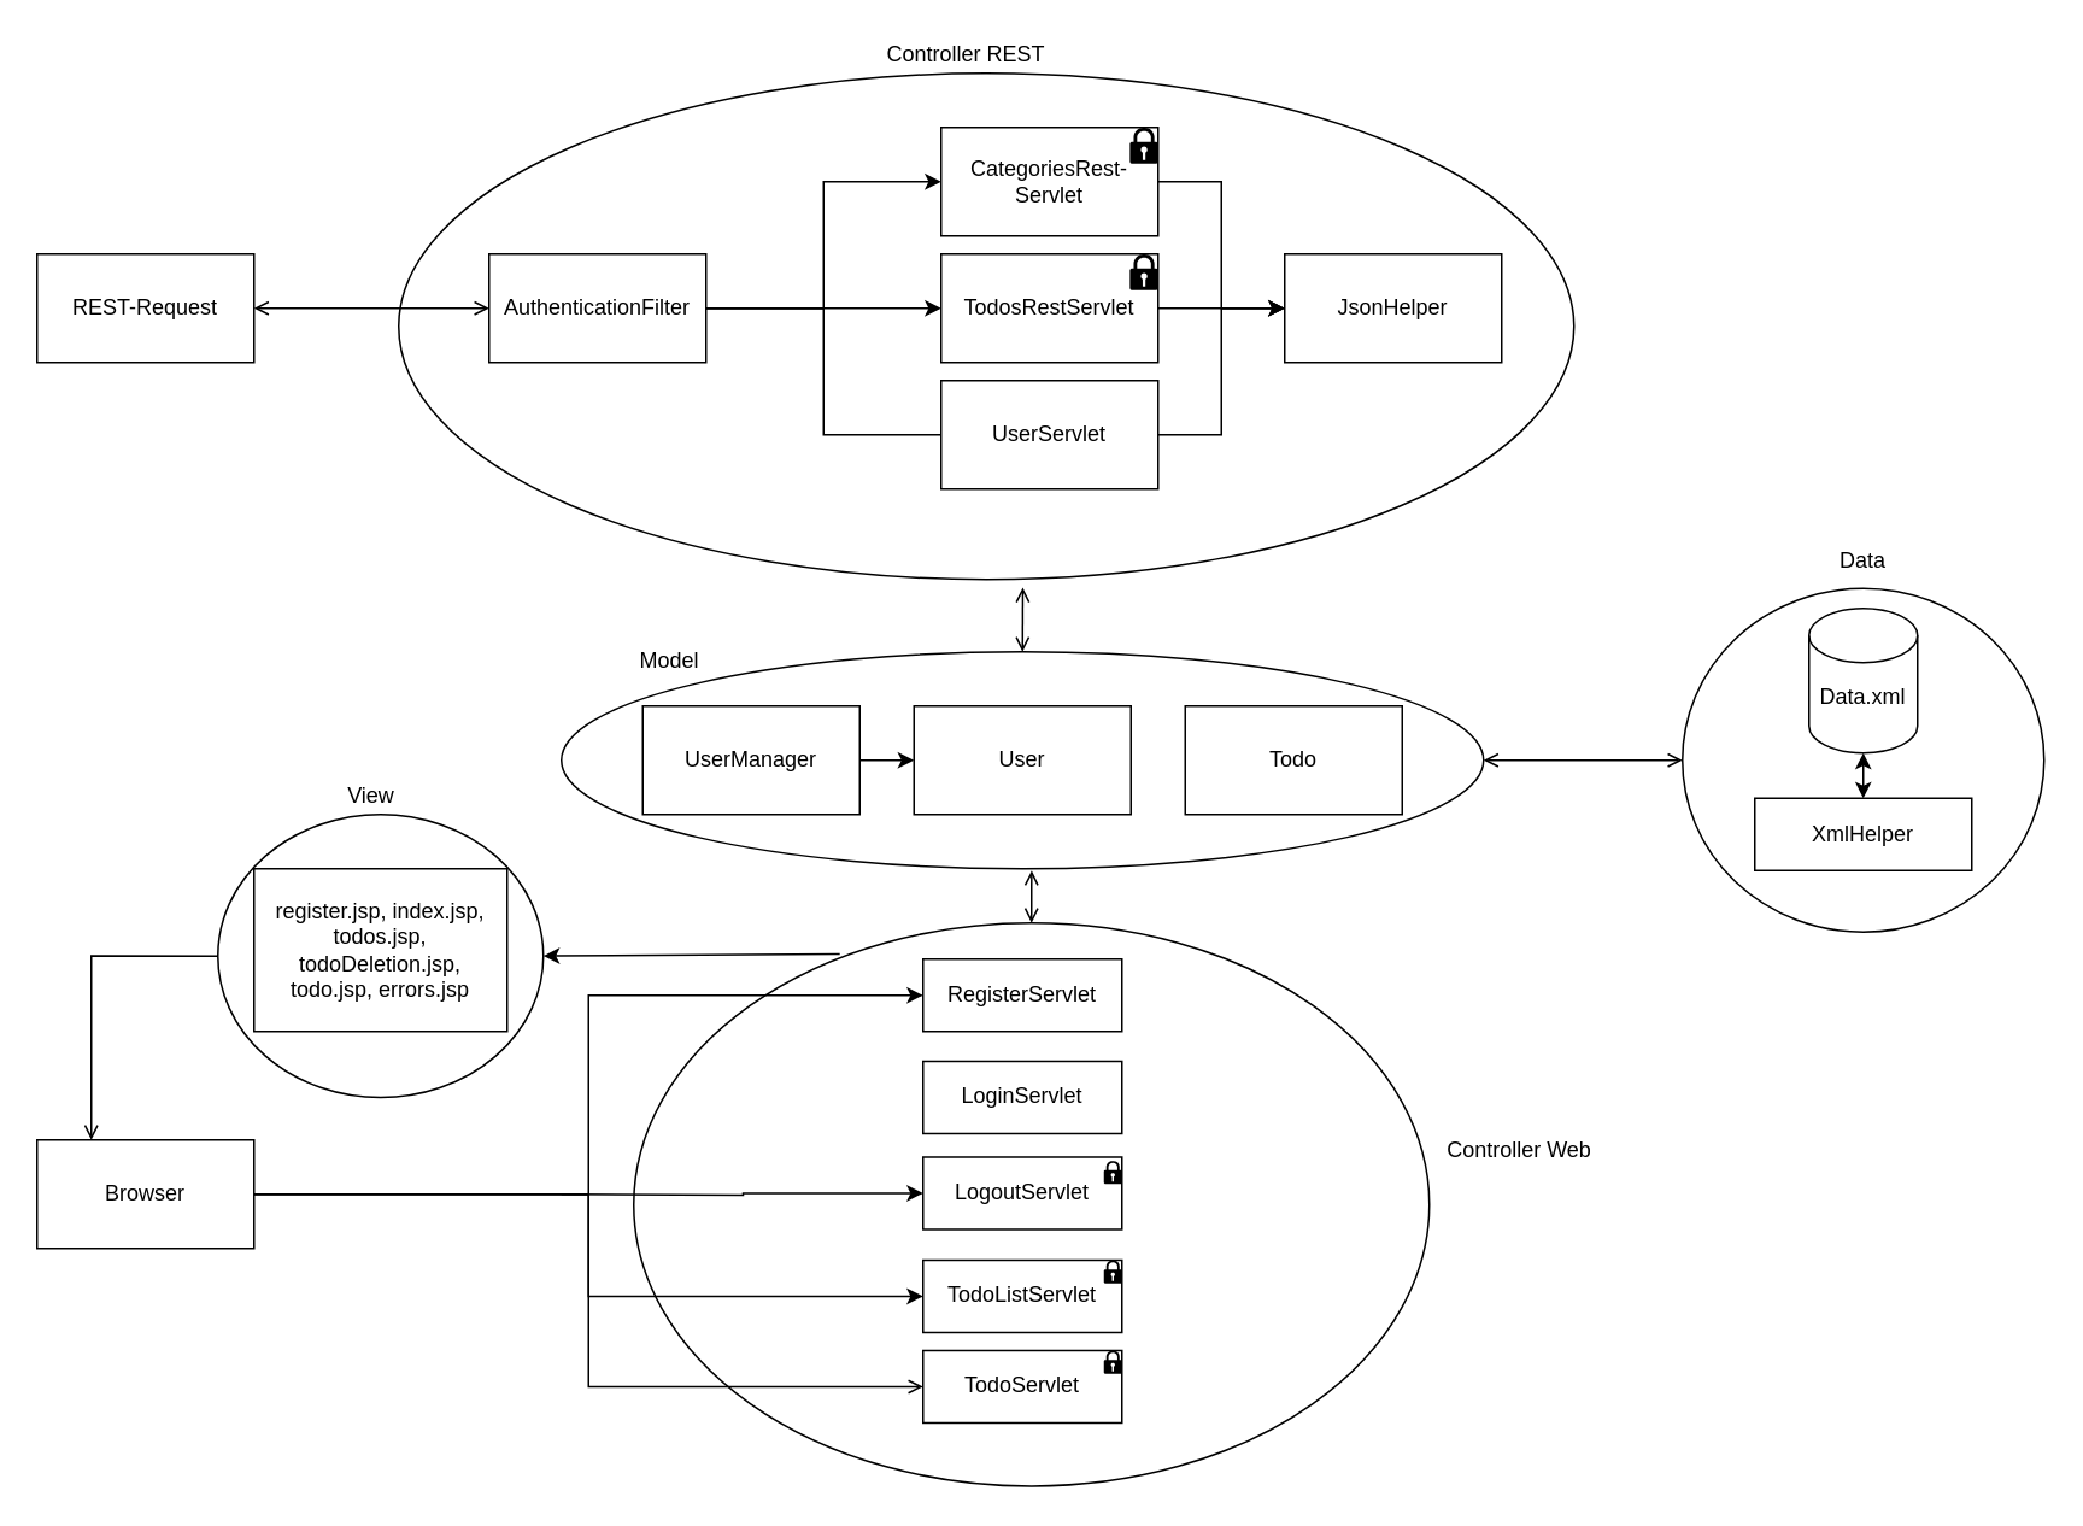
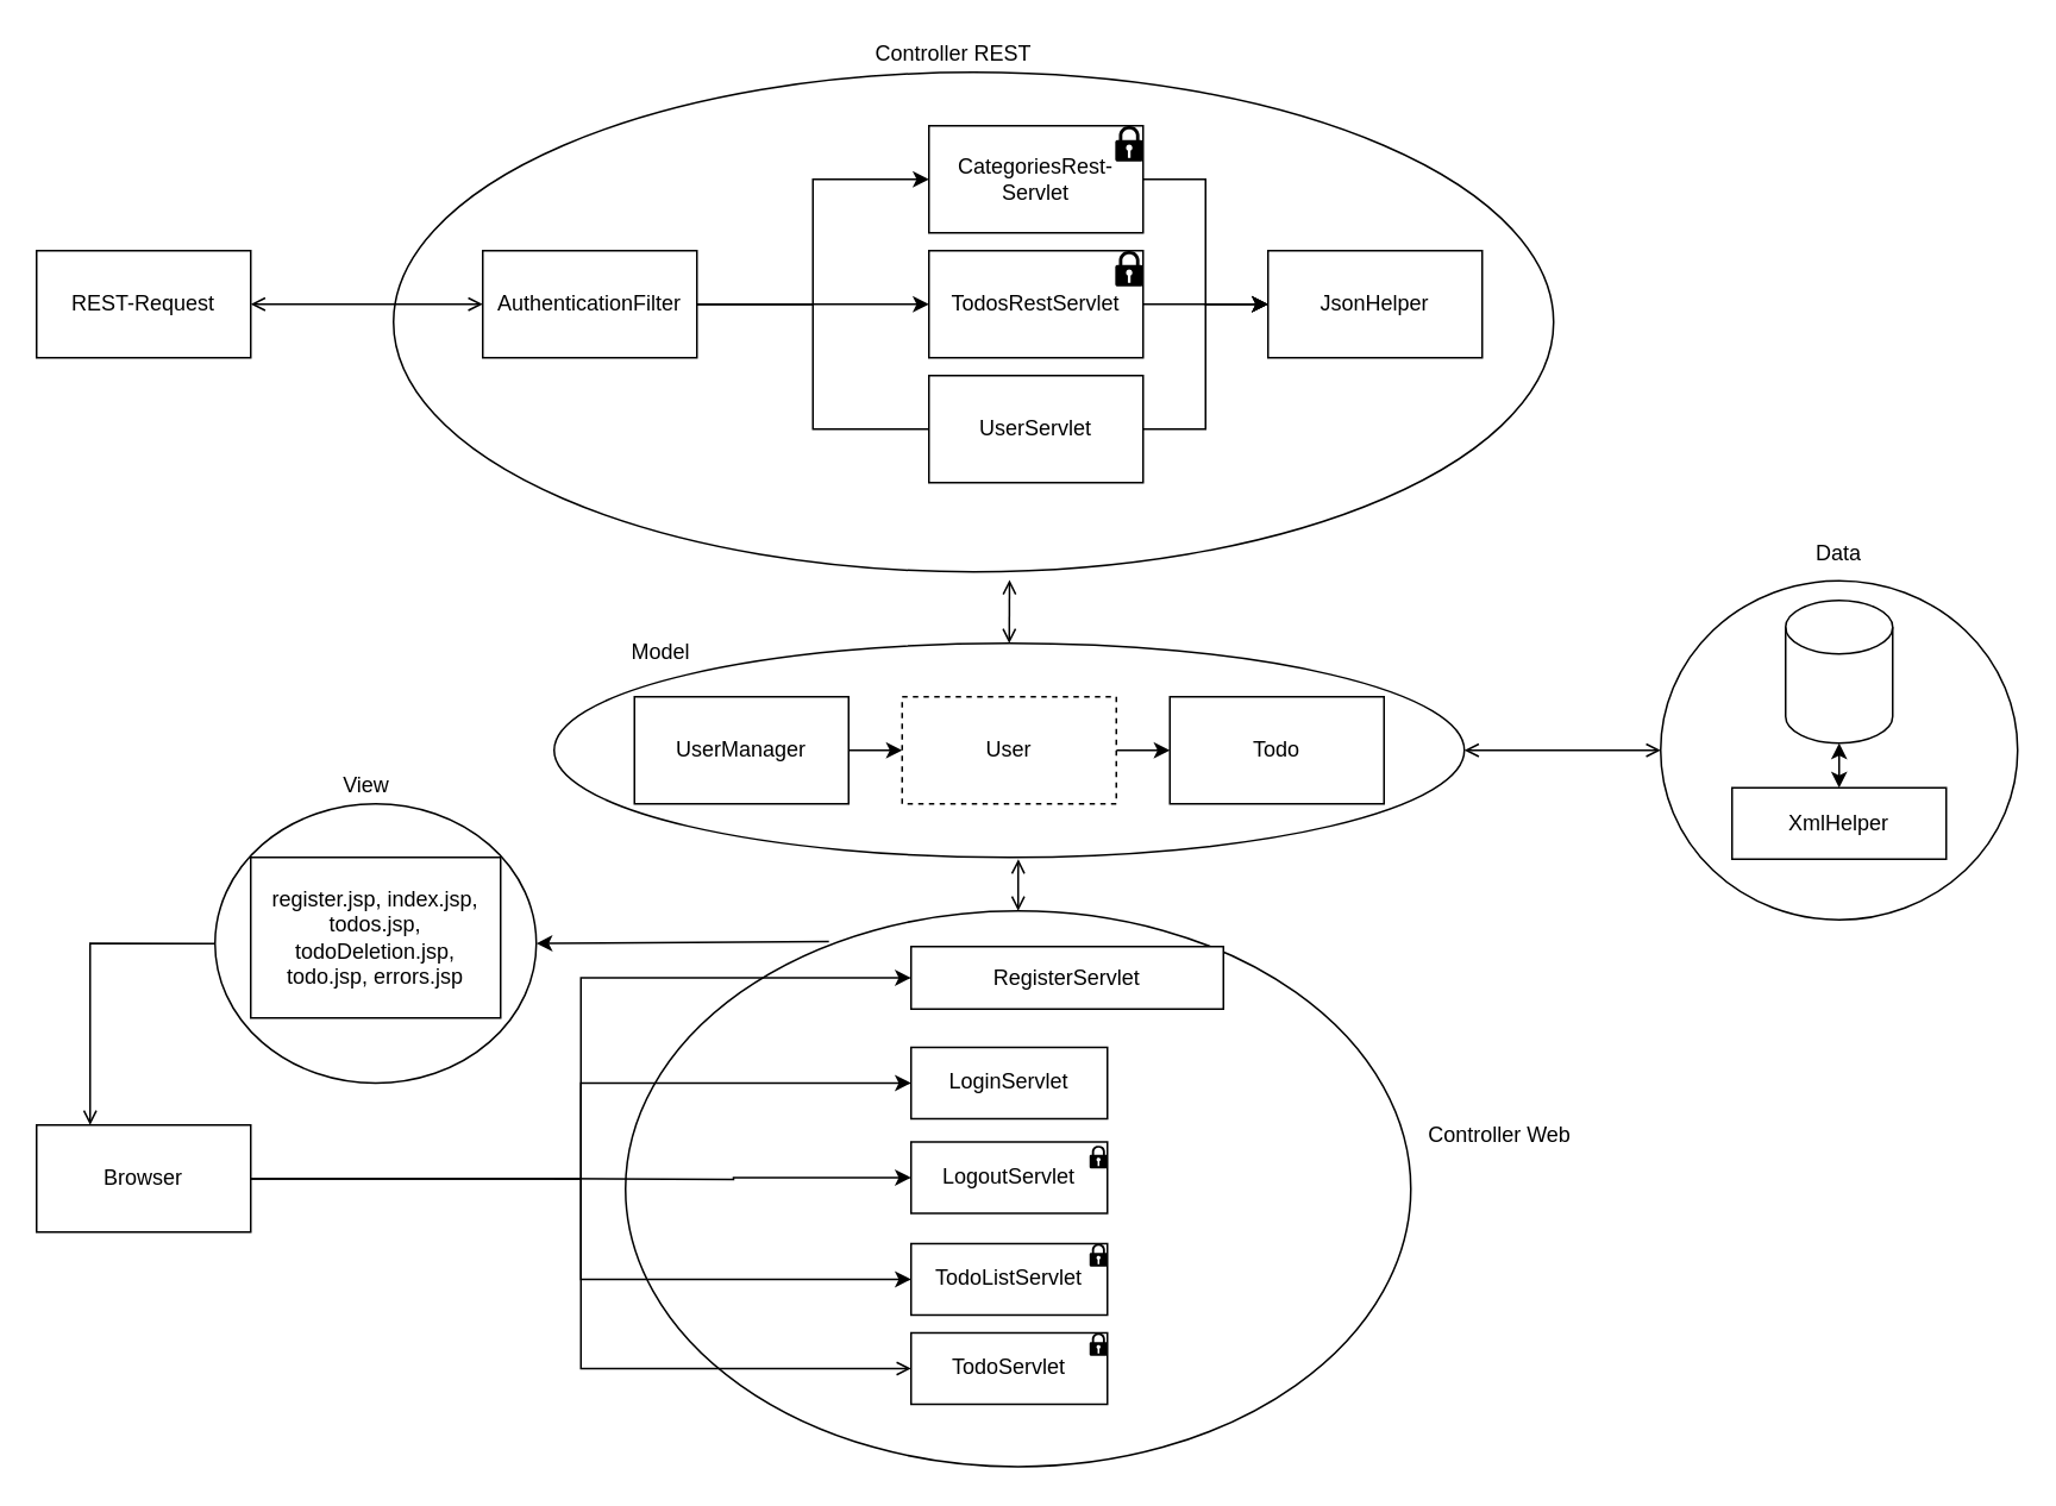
  <mxCell id="0" />
  <mxCell id="1" parent="0" />
  <mxCell id="2" style="edgeStyle=orthogonalEdgeStyle;rounded=0;orthogonalLoop=1;jettySize=auto;html=1;entryX=0.51;entryY=1.008;entryDx=0;entryDy=0;entryPerimeter=0;shadow=0;startArrow=open;startFill=0;endArrow=open;endFill=0;" edge="1" parent="1" source="3" target="7"><mxGeometry relative="1" as="geometry" /></mxCell>
  <mxCell id="3" value="" style="ellipse;whiteSpace=wrap;html=1;fillColor=none;" vertex="1" parent="1"><mxGeometry x="350" y="510" width="440" height="311.49" as="geometry" /></mxCell>
  <mxCell id="4" style="edgeStyle=orthogonalEdgeStyle;rounded=0;orthogonalLoop=1;jettySize=auto;html=1;shadow=0;entryX=0.5;entryY=0;entryDx=0;entryDy=0;exitX=0.531;exitY=1.016;exitDx=0;exitDy=0;exitPerimeter=0;startArrow=open;startFill=0;endArrow=open;endFill=0;" edge="1" parent="1" source="5" target="7"><mxGeometry relative="1" as="geometry"><mxPoint x="880" y="330" as="targetPoint" /></mxGeometry></mxCell>
  <mxCell id="5" value="" style="ellipse;whiteSpace=wrap;html=1;fillColor=none;" vertex="1" parent="1"><mxGeometry x="220" y="40" width="650" height="280" as="geometry" /></mxCell>
  <mxCell id="6" style="edgeStyle=orthogonalEdgeStyle;rounded=0;orthogonalLoop=1;jettySize=auto;html=1;entryX=0;entryY=0.5;entryDx=0;entryDy=0;shadow=0;startArrow=open;startFill=0;endArrow=open;endFill=0;" edge="1" parent="1" source="7" target="33"><mxGeometry relative="1" as="geometry" /></mxCell>
  <mxCell id="7" value="" style="ellipse;whiteSpace=wrap;html=1;fillColor=none;" vertex="1" parent="1"><mxGeometry x="310" y="360" width="510" height="120" as="geometry" /></mxCell>
  <mxCell id="8" style="edgeStyle=orthogonalEdgeStyle;rounded=0;orthogonalLoop=1;jettySize=auto;html=1;exitX=1;exitY=0.5;exitDx=0;exitDy=0;entryX=0;entryY=0.5;entryDx=0;entryDy=0;shadow=0;startArrow=open;startFill=0;endArrow=open;endFill=0;" edge="1" parent="1" source="15" target="19"><mxGeometry relative="1" as="geometry"><mxPoint x="250" y="170" as="targetPoint" /><mxPoint x="280" y="160" as="sourcePoint" /></mxGeometry></mxCell>
  <mxCell id="9" style="edgeStyle=orthogonalEdgeStyle;rounded=0;orthogonalLoop=1;jettySize=auto;html=1;entryX=0;entryY=0.5;entryDx=0;entryDy=0;shadow=0;" edge="1" parent="1" target="39"><mxGeometry relative="1" as="geometry"><mxPoint x="310" y="660" as="sourcePoint" /></mxGeometry></mxCell>
+ <mxCell id="10" style="edgeStyle=orthogonalEdgeStyle;rounded=0;orthogonalLoop=1;jettySize=auto;html=1;entryX=0;entryY=0.5;entryDx=0;entryDy=0;shadow=0;exitX=1;exitY=0.5;exitDx=0;exitDy=0;" edge="1" parent="1" source="14" target="38"><mxGeometry relative="1" as="geometry"><mxPoint x="310" y="660" as="sourcePoint" /></mxGeometry></mxCell>
  <mxCell id="11" style="edgeStyle=orthogonalEdgeStyle;rounded=0;orthogonalLoop=1;jettySize=auto;html=1;entryX=0;entryY=0.5;entryDx=0;entryDy=0;shadow=0;exitX=1;exitY=0.5;exitDx=0;exitDy=0;" edge="1" parent="1" source="14" target="37"><mxGeometry relative="1" as="geometry"><mxPoint x="310" y="660" as="sourcePoint" /></mxGeometry></mxCell>
  <mxCell id="12" style="edgeStyle=orthogonalEdgeStyle;rounded=0;orthogonalLoop=1;jettySize=auto;html=1;entryX=0;entryY=0.5;entryDx=0;entryDy=0;shadow=0;exitX=1;exitY=0.5;exitDx=0;exitDy=0;" edge="1" parent="1" source="14" target="40"><mxGeometry relative="1" as="geometry"><mxPoint x="310" y="660" as="sourcePoint" /></mxGeometry></mxCell>
  <mxCell id="13" style="edgeStyle=orthogonalEdgeStyle;rounded=0;orthogonalLoop=1;jettySize=auto;html=1;entryX=0;entryY=0.5;entryDx=0;entryDy=0;shadow=0;endArrow=open;endFill=0;startArrow=none;startFill=0;exitX=1;exitY=0.5;exitDx=0;exitDy=0;" edge="1" parent="1" source="14" target="41"><mxGeometry relative="1" as="geometry"><mxPoint x="310" y="660" as="sourcePoint" /></mxGeometry></mxCell>
  <mxCell id="14" value="Browser" style="rounded=0;whiteSpace=wrap;html=1;" vertex="1" parent="1"><mxGeometry x="20" y="630" width="120" height="60" as="geometry" /></mxCell>
  <mxCell id="15" value="REST-Request" style="rounded=0;whiteSpace=wrap;html=1;" vertex="1" parent="1"><mxGeometry x="20" y="140" width="120" height="60" as="geometry" /></mxCell>
  <mxCell id="16" style="edgeStyle=orthogonalEdgeStyle;rounded=0;orthogonalLoop=1;jettySize=auto;html=1;entryX=0;entryY=0.5;entryDx=0;entryDy=0;shadow=0;" edge="1" parent="1" source="19" target="21"><mxGeometry relative="1" as="geometry" /></mxCell>
  <mxCell id="17" style="edgeStyle=orthogonalEdgeStyle;rounded=0;orthogonalLoop=1;jettySize=auto;html=1;entryX=0;entryY=0.5;entryDx=0;entryDy=0;shadow=0;" edge="1" parent="1" source="19" target="23"><mxGeometry relative="1" as="geometry" /></mxCell>
  <mxCell id="18" style="edgeStyle=orthogonalEdgeStyle;rounded=0;orthogonalLoop=1;jettySize=auto;html=1;entryX=0;entryY=0.5;entryDx=0;entryDy=0;shadow=0;endArrow=none;" edge="1" parent="1" source="19" target="25"><mxGeometry relative="1" as="geometry" /></mxCell>
  <mxCell id="19" value="AuthenticationFilter" style="rounded=0;whiteSpace=wrap;html=1;" vertex="1" parent="1"><mxGeometry x="270" y="140" width="120" height="60" as="geometry" /></mxCell>
  <mxCell id="20" style="edgeStyle=orthogonalEdgeStyle;rounded=0;orthogonalLoop=1;jettySize=auto;html=1;entryX=0;entryY=0.5;entryDx=0;entryDy=0;shadow=0;" edge="1" parent="1" source="21" target="36"><mxGeometry relative="1" as="geometry" /></mxCell>
  <mxCell id="21" value="CategoriesRest-Servlet" style="rounded=0;whiteSpace=wrap;html=1;" vertex="1" parent="1"><mxGeometry x="520" y="70" width="120" height="60" as="geometry" /></mxCell>
  <mxCell id="22" style="edgeStyle=orthogonalEdgeStyle;rounded=0;orthogonalLoop=1;jettySize=auto;html=1;entryX=0;entryY=0.5;entryDx=0;entryDy=0;shadow=0;" edge="1" parent="1" source="23" target="36"><mxGeometry relative="1" as="geometry" /></mxCell>
  <mxCell id="23" value="TodosRestServlet" style="rounded=0;whiteSpace=wrap;html=1;" vertex="1" parent="1"><mxGeometry x="520" y="140" width="120" height="60" as="geometry" /></mxCell>
  <mxCell id="24" style="edgeStyle=orthogonalEdgeStyle;rounded=0;orthogonalLoop=1;jettySize=auto;html=1;entryX=0;entryY=0.5;entryDx=0;entryDy=0;shadow=0;" edge="1" parent="1" source="25" target="36"><mxGeometry relative="1" as="geometry" /></mxCell>
  <mxCell id="25" value="UserServlet" style="rounded=0;whiteSpace=wrap;html=1;" vertex="1" parent="1"><mxGeometry x="520" y="210" width="120" height="60" as="geometry" /></mxCell>
  <mxCell id="26" value="" style="aspect=fixed;pointerEvents=1;shadow=0;dashed=0;html=1;strokeColor=none;labelPosition=center;verticalLabelPosition=bottom;verticalAlign=top;align=center;shape=mxgraph.mscae.enterprise.lock;fillColor=#000000;" vertex="1" parent="1"><mxGeometry x="624.4" y="70" width="15.6" height="20" as="geometry" /></mxCell>
  <mxCell id="27" value="" style="aspect=fixed;pointerEvents=1;shadow=0;dashed=0;html=1;strokeColor=none;labelPosition=center;verticalLabelPosition=bottom;verticalAlign=top;align=center;shape=mxgraph.mscae.enterprise.lock;fillColor=#000000;" vertex="1" parent="1"><mxGeometry x="624.4" y="140" width="15.6" height="20" as="geometry" /></mxCell>
  <mxCell id="28" style="edgeStyle=orthogonalEdgeStyle;rounded=0;orthogonalLoop=1;jettySize=auto;html=1;shadow=0;" edge="1" parent="1" source="29" target="31"><mxGeometry relative="1" as="geometry" /></mxCell>
  <mxCell id="29" value="UserManager" style="rounded=0;whiteSpace=wrap;html=1;" vertex="1" parent="1"><mxGeometry x="355" y="390" width="120" height="60" as="geometry" /></mxCell>
- <mxCell id="31" value="User" style="rounded=0;whiteSpace=wrap;html=1;" vertex="1" parent="1"><mxGeometry x="505" y="390" width="120" height="60" as="geometry" /></mxCell>
+ <mxCell id="30" style="edgeStyle=orthogonalEdgeStyle;rounded=0;orthogonalLoop=1;jettySize=auto;html=1;shadow=0;" edge="1" parent="1" source="31" target="32"><mxGeometry relative="1" as="geometry" /></mxCell>
+ <mxCell id="31" value="User" style="rounded=0;whiteSpace=wrap;html=1;dashed=1;" vertex="1" parent="1"><mxGeometry x="505" y="390" width="120" height="60" as="geometry" /></mxCell>
  <mxCell id="32" value="Todo" style="rounded=0;whiteSpace=wrap;html=1;" vertex="1" parent="1"><mxGeometry x="655" y="390" width="120" height="60" as="geometry" /></mxCell>
  <mxCell id="33" value="" style="ellipse;whiteSpace=wrap;html=1;fillColor=none;" vertex="1" parent="1"><mxGeometry x="930" y="325" width="200" height="190" as="geometry" /></mxCell>
  <mxCell id="34" style="edgeStyle=orthogonalEdgeStyle;rounded=0;orthogonalLoop=1;jettySize=auto;html=1;entryX=0.5;entryY=1;entryDx=0;entryDy=0;entryPerimeter=0;shadow=0;startArrow=classic;startFill=1;" edge="1" parent="1" source="35" target="44"><mxGeometry relative="1" as="geometry" /></mxCell>
  <mxCell id="35" value="XmlHelper" style="rounded=0;whiteSpace=wrap;html=1;" vertex="1" parent="1"><mxGeometry x="970" y="441" width="120" height="40" as="geometry" /></mxCell>
  <mxCell id="36" value="JsonHelper" style="rounded=0;whiteSpace=wrap;html=1;" vertex="1" parent="1"><mxGeometry x="710" y="140" width="120" height="60" as="geometry" /></mxCell>
- <mxCell id="37" value="RegisterServlet" style="rounded=0;whiteSpace=wrap;html=1;" vertex="1" parent="1"><mxGeometry x="510" y="530" width="110" height="40" as="geometry" /></mxCell>
+ <mxCell id="37" value="RegisterServlet" style="rounded=0;whiteSpace=wrap;html=1;" vertex="1" parent="1"><mxGeometry x="510" y="530" width="175" height="35" as="geometry" /></mxCell>
  <mxCell id="38" value="LoginServlet" style="rounded=0;whiteSpace=wrap;html=1;" vertex="1" parent="1"><mxGeometry x="510" y="586.49" width="110" height="40" as="geometry" /></mxCell>
  <mxCell id="39" value="LogoutServlet" style="rounded=0;whiteSpace=wrap;html=1;" vertex="1" parent="1"><mxGeometry x="510" y="639.49" width="110" height="40" as="geometry" /></mxCell>
  <mxCell id="40" value="TodoListServlet" style="rounded=0;whiteSpace=wrap;html=1;" vertex="1" parent="1"><mxGeometry x="510" y="696.49" width="110" height="40" as="geometry" /></mxCell>
  <mxCell id="41" value="TodoServlet" style="rounded=0;whiteSpace=wrap;html=1;" vertex="1" parent="1"><mxGeometry x="510" y="746.49" width="110" height="40" as="geometry" /></mxCell>
  <mxCell id="42" value="" style="aspect=fixed;pointerEvents=1;shadow=0;dashed=0;html=1;strokeColor=none;labelPosition=center;verticalLabelPosition=bottom;verticalAlign=top;align=center;shape=mxgraph.mscae.enterprise.lock;fillColor=#000000;" vertex="1" parent="1"><mxGeometry x="610" y="641.49" width="10" height="12.82" as="geometry" /></mxCell>
  <mxCell id="43" value="Controller REST" style="text;html=1;strokeColor=none;fillColor=none;align=center;verticalAlign=middle;whiteSpace=wrap;rounded=0;" vertex="1" parent="1"><mxGeometry x="474" y="20" width="120" height="20" as="geometry" /></mxCell>
  <mxCell id="44" value="" style="shape=cylinder3;whiteSpace=wrap;html=1;boundedLbl=1;backgroundOutline=1;size=15;fillColor=none;" vertex="1" parent="1"><mxGeometry x="1000" y="336" width="60" height="80" as="geometry" /></mxCell>
- <mxCell id="45" value="Data.xml" style="text;html=1;strokeColor=none;fillColor=none;align=center;verticalAlign=middle;whiteSpace=wrap;rounded=0;" vertex="1" parent="1"><mxGeometry x="1010" y="375" width="40" height="20" as="geometry" /></mxCell>
  <mxCell id="46" value="Controller Web" style="text;html=1;strokeColor=none;fillColor=none;align=center;verticalAlign=middle;whiteSpace=wrap;rounded=0;" vertex="1" parent="1"><mxGeometry x="780" y="626.49" width="120" height="20" as="geometry" /></mxCell>
  <mxCell id="47" value="" style="aspect=fixed;pointerEvents=1;shadow=0;dashed=0;html=1;strokeColor=none;labelPosition=center;verticalLabelPosition=bottom;verticalAlign=top;align=center;shape=mxgraph.mscae.enterprise.lock;fillColor=#000000;" vertex="1" parent="1"><mxGeometry x="610" y="696.49" width="10" height="12.82" as="geometry" /></mxCell>
  <mxCell id="48" value="" style="aspect=fixed;pointerEvents=1;shadow=0;dashed=0;html=1;strokeColor=none;labelPosition=center;verticalLabelPosition=bottom;verticalAlign=top;align=center;shape=mxgraph.mscae.enterprise.lock;fillColor=#000000;" vertex="1" parent="1"><mxGeometry x="610" y="746.49" width="10" height="12.82" as="geometry" /></mxCell>
  <mxCell id="49" value="Model" style="text;html=1;strokeColor=none;fillColor=none;align=center;verticalAlign=middle;whiteSpace=wrap;rounded=0;" vertex="1" parent="1"><mxGeometry x="310" y="355" width="120" height="20" as="geometry" /></mxCell>
  <mxCell id="50" value="Data" style="text;html=1;strokeColor=none;fillColor=none;align=center;verticalAlign=middle;whiteSpace=wrap;rounded=0;" vertex="1" parent="1"><mxGeometry x="970" y="300" width="120" height="20" as="geometry" /></mxCell>
  <mxCell id="51" style="edgeStyle=orthogonalEdgeStyle;rounded=0;orthogonalLoop=1;jettySize=auto;html=1;exitX=0;exitY=0.5;exitDx=0;exitDy=0;entryX=0.25;entryY=0;entryDx=0;entryDy=0;shadow=0;startArrow=none;startFill=0;endArrow=open;endFill=0;" edge="1" parent="1" source="52" target="14"><mxGeometry relative="1" as="geometry"><Array as="points"><mxPoint x="50" y="528" /></Array></mxGeometry></mxCell>
  <mxCell id="52" value="" style="ellipse;whiteSpace=wrap;html=1;fillColor=none;" vertex="1" parent="1"><mxGeometry x="120" y="450" width="180" height="156.49" as="geometry" /></mxCell>
  <mxCell id="53" value="register.jsp, index.jsp, todos.jsp, todoDeletion.jsp,&lt;br&gt;todo.jsp, errors.jsp" style="rounded=0;whiteSpace=wrap;html=1;" vertex="1" parent="1"><mxGeometry x="140" y="480" width="140" height="90" as="geometry" /></mxCell>
  <mxCell id="54" value="View" style="text;html=1;strokeColor=none;fillColor=none;align=center;verticalAlign=middle;whiteSpace=wrap;rounded=0;" vertex="1" parent="1"><mxGeometry x="145" y="430" width="120" height="20" as="geometry" /></mxCell>
  <mxCell id="55" value="" style="endArrow=classic;html=1;shadow=0;entryX=1;entryY=0.5;entryDx=0;entryDy=0;exitX=0.259;exitY=0.055;exitDx=0;exitDy=0;exitPerimeter=0;" edge="1" parent="1" source="3" target="52"><mxGeometry width="50" height="50" relative="1" as="geometry"><mxPoint x="370" y="540" as="sourcePoint" /><mxPoint x="460" y="440" as="targetPoint" /></mxGeometry></mxCell>
